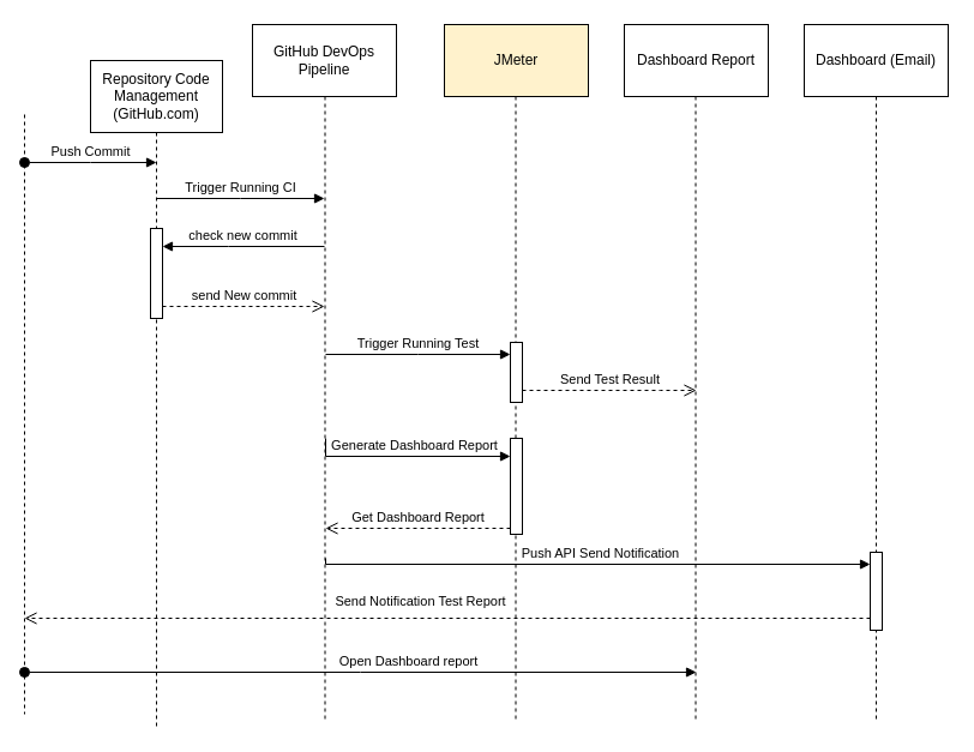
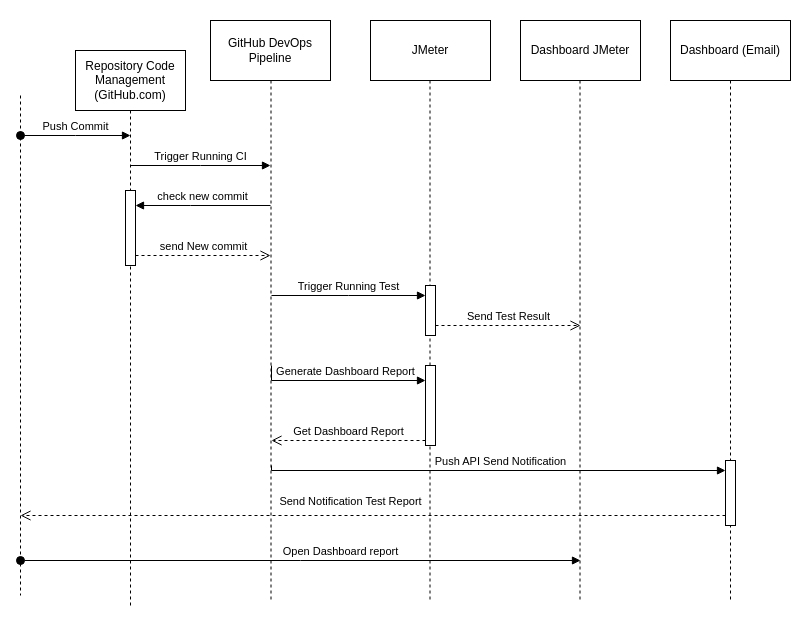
  <mxCell id="0" />
  <mxCell id="1" parent="0" />
  <mxCell id="2" style="edgeStyle=orthogonalEdgeStyle;rounded=0;orthogonalLoop=1;jettySize=auto;html=1;dashed=1;endArrow=none;endFill=0;" parent="1" source="3" edge="1"><mxGeometry relative="1" as="geometry"><mxPoint x="130" y="605" as="targetPoint" /><Array as="points"><mxPoint x="130" y="596" /></Array></mxGeometry></mxCell>
  <mxCell id="3" value="Repository Code Management (GitHub.com)" style="html=1;whiteSpace=wrap;" parent="1" vertex="1"><mxGeometry x="75" y="50" width="110" height="60" as="geometry" /></mxCell>
  <mxCell id="4" value="GitHub DevOps Pipeline" style="whiteSpace=wrap;html=1;" parent="1" vertex="1"><mxGeometry x="210" y="20" width="120" height="60" as="geometry" /></mxCell>
- <mxCell id="5" value="JMeter" style="whiteSpace=wrap;html=1;fillColor=#fff2cc;" parent="1" vertex="1"><mxGeometry x="370" y="20" width="120" height="60" as="geometry" /></mxCell>
+ <mxCell id="5" value="JMeter" style="whiteSpace=wrap;html=1;" parent="1" vertex="1"><mxGeometry x="370" y="20" width="120" height="60" as="geometry" /></mxCell>
  <mxCell id="6" value="Dashboard (Email)" style="whiteSpace=wrap;html=1;" parent="1" vertex="1"><mxGeometry x="670" y="20" width="120" height="60" as="geometry" /></mxCell>
- <mxCell id="7" value="Dashboard Report" style="whiteSpace=wrap;html=1;" parent="1" vertex="1"><mxGeometry x="520" y="20" width="120" height="60" as="geometry" /></mxCell>
+ <mxCell id="7" value="Dashboard JMeter" style="whiteSpace=wrap;html=1;" parent="1" vertex="1"><mxGeometry x="520" y="20" width="120" height="60" as="geometry" /></mxCell>
  <mxCell id="8" style="edgeStyle=orthogonalEdgeStyle;rounded=0;orthogonalLoop=1;jettySize=auto;html=1;dashed=1;endArrow=none;endFill=0;" parent="1" edge="1"><mxGeometry relative="1" as="geometry"><mxPoint x="270.5" y="601" as="targetPoint" /><mxPoint x="270.5" y="80" as="sourcePoint" /><Array as="points"><mxPoint x="270" y="335" /><mxPoint x="270" y="335" /></Array></mxGeometry></mxCell>
  <mxCell id="9" style="edgeStyle=orthogonalEdgeStyle;rounded=0;orthogonalLoop=1;jettySize=auto;html=1;dashed=1;endArrow=none;endFill=0;" parent="1" edge="1"><mxGeometry relative="1" as="geometry"><mxPoint x="429.5" y="601" as="targetPoint" /><mxPoint x="429.5" y="80" as="sourcePoint" /></mxGeometry></mxCell>
  <mxCell id="10" style="edgeStyle=orthogonalEdgeStyle;rounded=0;orthogonalLoop=1;jettySize=auto;html=1;dashed=1;endArrow=none;endFill=0;" parent="1" edge="1"><mxGeometry relative="1" as="geometry"><mxPoint x="579.5" y="601" as="targetPoint" /><mxPoint x="579.5" y="80" as="sourcePoint" /></mxGeometry></mxCell>
  <mxCell id="11" style="edgeStyle=orthogonalEdgeStyle;rounded=0;orthogonalLoop=1;jettySize=auto;html=1;dashed=1;endArrow=none;endFill=0;" parent="1" edge="1"><mxGeometry relative="1" as="geometry"><mxPoint x="730" y="601" as="targetPoint" /><mxPoint x="730" y="80" as="sourcePoint" /></mxGeometry></mxCell>
  <mxCell id="12" style="edgeStyle=orthogonalEdgeStyle;rounded=0;orthogonalLoop=1;jettySize=auto;html=1;dashed=1;endArrow=none;endFill=0;" parent="1" edge="1"><mxGeometry relative="1" as="geometry"><mxPoint x="20" y="595" as="targetPoint" /><mxPoint x="20" y="95" as="sourcePoint" /><Array as="points"><mxPoint x="20" y="95" /></Array></mxGeometry></mxCell>
  <mxCell id="13" value="Push Commit" style="html=1;verticalAlign=bottom;startArrow=oval;startFill=1;endArrow=block;startSize=8;edgeStyle=elbowEdgeStyle;elbow=vertical;curved=0;rounded=0;" parent="1" edge="1"><mxGeometry width="60" relative="1" as="geometry"><mxPoint x="20" y="135" as="sourcePoint" /><mxPoint x="130" y="135" as="targetPoint" /></mxGeometry></mxCell>
  <mxCell id="14" value="Trigger Running CI" style="html=1;verticalAlign=bottom;endArrow=block;edgeStyle=elbowEdgeStyle;elbow=vertical;curved=0;rounded=0;" parent="1" edge="1"><mxGeometry width="80" relative="1" as="geometry"><mxPoint x="130" y="165" as="sourcePoint" /><mxPoint x="270" y="165" as="targetPoint" /></mxGeometry></mxCell>
  <mxCell id="15" value="" style="html=1;points=[];perimeter=orthogonalPerimeter;outlineConnect=0;targetShapes=umlLifeline;portConstraint=eastwest;newEdgeStyle={&quot;edgeStyle&quot;:&quot;elbowEdgeStyle&quot;,&quot;elbow&quot;:&quot;vertical&quot;,&quot;curved&quot;:0,&quot;rounded&quot;:0};" parent="1" vertex="1"><mxGeometry x="125" y="190" width="10" height="75" as="geometry" /></mxCell>
  <mxCell id="16" value="check new commit" style="html=1;verticalAlign=bottom;endArrow=block;edgeStyle=elbowEdgeStyle;elbow=vertical;curved=0;rounded=0;" parent="1" target="15" edge="1"><mxGeometry relative="1" as="geometry"><mxPoint x="270" y="205" as="sourcePoint" /><Array as="points"><mxPoint x="190" y="205" /></Array></mxGeometry></mxCell>
  <mxCell id="17" value="send New commit" style="html=1;verticalAlign=bottom;endArrow=open;dashed=1;endSize=8;edgeStyle=elbowEdgeStyle;elbow=vertical;curved=0;rounded=0;" parent="1" source="15" edge="1"><mxGeometry relative="1" as="geometry"><mxPoint x="270" y="255" as="targetPoint" /></mxGeometry></mxCell>
  <mxCell id="18" value="" style="html=1;points=[];perimeter=orthogonalPerimeter;outlineConnect=0;targetShapes=umlLifeline;portConstraint=eastwest;newEdgeStyle={&quot;edgeStyle&quot;:&quot;elbowEdgeStyle&quot;,&quot;elbow&quot;:&quot;vertical&quot;,&quot;curved&quot;:0,&quot;rounded&quot;:0};" parent="1" vertex="1"><mxGeometry x="425" y="285" width="10" height="50" as="geometry" /></mxCell>
  <mxCell id="19" value="Trigger Running Test" style="html=1;verticalAlign=bottom;endArrow=block;edgeStyle=elbowEdgeStyle;elbow=vertical;curved=0;rounded=0;" parent="1" target="18" edge="1"><mxGeometry relative="1" as="geometry"><mxPoint x="271" y="295" as="sourcePoint" /></mxGeometry></mxCell>
  <mxCell id="20" value="Send Test Result" style="html=1;verticalAlign=bottom;endArrow=open;dashed=1;endSize=8;edgeStyle=elbowEdgeStyle;elbow=vertical;curved=0;rounded=0;" parent="1" source="18" edge="1"><mxGeometry relative="1" as="geometry"><mxPoint x="580" y="325" as="targetPoint" /><Array as="points"><mxPoint x="550" y="325" /></Array></mxGeometry></mxCell>
  <mxCell id="21" value="" style="html=1;points=[];perimeter=orthogonalPerimeter;outlineConnect=0;targetShapes=umlLifeline;portConstraint=eastwest;newEdgeStyle={&quot;edgeStyle&quot;:&quot;elbowEdgeStyle&quot;,&quot;elbow&quot;:&quot;vertical&quot;,&quot;curved&quot;:0,&quot;rounded&quot;:0};" parent="1" vertex="1"><mxGeometry x="425" y="365" width="10" height="80" as="geometry" /></mxCell>
  <mxCell id="22" value="Generate Dashboard Report" style="html=1;verticalAlign=bottom;endArrow=block;edgeStyle=elbowEdgeStyle;elbow=vertical;curved=0;rounded=0;" parent="1" target="21" edge="1"><mxGeometry x="0.057" relative="1" as="geometry"><mxPoint x="271" y="365" as="sourcePoint" /><Array as="points"><mxPoint x="370" y="380" /><mxPoint x="370" y="370" /></Array><mxPoint as="offset" /></mxGeometry></mxCell>
  <mxCell id="23" value="Get Dashboard Report" style="html=1;verticalAlign=bottom;endArrow=open;dashed=1;endSize=8;edgeStyle=elbowEdgeStyle;elbow=vertical;curved=0;rounded=0;" parent="1" source="21" edge="1"><mxGeometry relative="1" as="geometry"><mxPoint x="271" y="440" as="targetPoint" /></mxGeometry></mxCell>
  <mxCell id="24" value="" style="html=1;points=[];perimeter=orthogonalPerimeter;outlineConnect=0;targetShapes=umlLifeline;portConstraint=eastwest;newEdgeStyle={&quot;edgeStyle&quot;:&quot;elbowEdgeStyle&quot;,&quot;elbow&quot;:&quot;vertical&quot;,&quot;curved&quot;:0,&quot;rounded&quot;:0};" parent="1" vertex="1"><mxGeometry x="725" y="460" width="10" height="65" as="geometry" /></mxCell>
  <mxCell id="25" value="Push API Send Notification" style="html=1;verticalAlign=bottom;endArrow=block;edgeStyle=elbowEdgeStyle;elbow=vertical;curved=0;rounded=0;" parent="1" target="24" edge="1"><mxGeometry x="0.02" relative="1" as="geometry"><mxPoint x="271" y="465" as="sourcePoint" /><Array as="points"><mxPoint x="498" y="470" /></Array><mxPoint as="offset" /></mxGeometry></mxCell>
  <mxCell id="26" value="Send Notification Test Report" style="html=1;verticalAlign=bottom;endArrow=open;dashed=1;endSize=8;edgeStyle=elbowEdgeStyle;elbow=vertical;curved=0;rounded=0;" parent="1" source="24" edge="1"><mxGeometry x="0.064" y="-5" relative="1" as="geometry"><mxPoint x="20" y="515" as="targetPoint" /><mxPoint as="offset" /></mxGeometry></mxCell>
  <mxCell id="27" value="Open Dashboard report" style="html=1;verticalAlign=bottom;startArrow=oval;startFill=1;endArrow=block;startSize=8;edgeStyle=elbowEdgeStyle;elbow=vertical;curved=0;rounded=0;" parent="1" edge="1"><mxGeometry x="0.143" width="60" relative="1" as="geometry"><mxPoint x="20" y="560" as="sourcePoint" /><mxPoint x="580" y="560" as="targetPoint" /><mxPoint as="offset" /></mxGeometry></mxCell>
